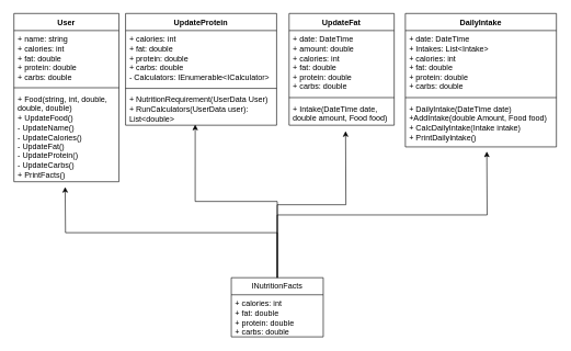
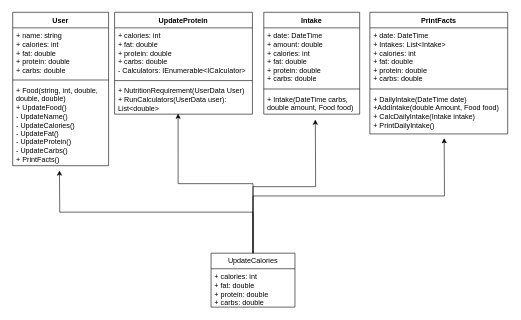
  <mxCell id="0" />
  <mxCell id="1" parent="0" />
  <mxCell id="2" value="UpdateProtein" style="swimlane;fontStyle=1;align=center;verticalAlign=top;childLayout=stackLayout;horizontal=1;startSize=26;horizontalStack=0;resizeParent=1;resizeParentMax=0;resizeLast=0;collapsible=1;marginBottom=0;whiteSpace=wrap;html=1;" parent="1" vertex="1"><mxGeometry x="190" y="20" width="230" height="170" as="geometry" /></mxCell>
  <mxCell id="3" value="+ calories: int&lt;br&gt;+ fat: double&lt;br&gt;+ protein: double&lt;br&gt;+ carbs: double&lt;br&gt;- Calculators: IEnumerable&amp;lt;ICalculator&amp;gt;&lt;br&gt;" style="text;strokeColor=none;fillColor=none;align=left;verticalAlign=top;spacingLeft=4;spacingRight=4;overflow=hidden;rotatable=0;points=[[0,0.5],[1,0.5]];portConstraint=eastwest;whiteSpace=wrap;html=1;" parent="2" vertex="1"><mxGeometry y="26" width="230" height="84" as="geometry" /></mxCell>
  <mxCell id="4" value="" style="line;strokeWidth=1;fillColor=none;align=left;verticalAlign=middle;spacingTop=-1;spacingLeft=3;spacingRight=3;rotatable=0;labelPosition=right;points=[];portConstraint=eastwest;strokeColor=inherit;" parent="2" vertex="1"><mxGeometry y="110" width="230" height="8" as="geometry" /></mxCell>
  <mxCell id="5" value="+ NutritionRequirement(UserData User)&lt;br&gt;+ RunCalculators(UserData user): List&amp;lt;double&amp;gt;" style="text;strokeColor=none;fillColor=none;align=left;verticalAlign=top;spacingLeft=4;spacingRight=4;overflow=hidden;rotatable=0;points=[[0,0.5],[1,0.5]];portConstraint=eastwest;whiteSpace=wrap;html=1;" parent="2" vertex="1"><mxGeometry y="118" width="230" height="52" as="geometry" /></mxCell>
  <mxCell id="6" style="edgeStyle=orthogonalEdgeStyle;rounded=0;orthogonalLoop=1;jettySize=auto;html=1;exitX=0.5;exitY=0;exitDx=0;exitDy=0;" edge="1" parent="1" source="10"><mxGeometry relative="1" as="geometry"><mxPoint x="98" y="284" as="targetPoint" /></mxGeometry></mxCell>
  <mxCell id="7" style="edgeStyle=orthogonalEdgeStyle;rounded=0;orthogonalLoop=1;jettySize=auto;html=1;exitX=0.5;exitY=0;exitDx=0;exitDy=0;entryX=0.461;entryY=0.981;entryDx=0;entryDy=0;entryPerimeter=0;" edge="1" parent="1" source="10" target="5"><mxGeometry relative="1" as="geometry" /></mxCell>
  <mxCell id="8" style="edgeStyle=orthogonalEdgeStyle;rounded=0;orthogonalLoop=1;jettySize=auto;html=1;exitX=0.5;exitY=0;exitDx=0;exitDy=0;" edge="1" parent="1" source="10"><mxGeometry relative="1" as="geometry"><mxPoint x="525" y="199" as="targetPoint" /></mxGeometry></mxCell>
  <mxCell id="9" style="edgeStyle=orthogonalEdgeStyle;rounded=0;orthogonalLoop=1;jettySize=auto;html=1;exitX=0.5;exitY=0;exitDx=0;exitDy=0;" edge="1" parent="1" source="10"><mxGeometry relative="1" as="geometry"><mxPoint x="740" y="230" as="targetPoint" /></mxGeometry></mxCell>
- <mxCell id="10" value="INutritionFacts" style="swimlane;fontStyle=0;childLayout=stackLayout;horizontal=1;startSize=26;fillColor=none;horizontalStack=0;resizeParent=1;resizeParentMax=0;resizeLast=0;collapsible=1;marginBottom=0;whiteSpace=wrap;html=1;" parent="1" vertex="1"><mxGeometry x="351" y="422" width="140" height="90" as="geometry" /></mxCell>
+ <mxCell id="10" value="UpdateCalories" style="swimlane;fontStyle=0;childLayout=stackLayout;horizontal=1;startSize=26;fillColor=none;horizontalStack=0;resizeParent=1;resizeParentMax=0;resizeLast=0;collapsible=1;marginBottom=0;whiteSpace=wrap;html=1;" parent="1" vertex="1"><mxGeometry x="351" y="422" width="140" height="90" as="geometry" /></mxCell>
  <mxCell id="11" value="+ calories: int&lt;br&gt;+ fat: double&lt;br&gt;+ protein: double&lt;br&gt;+ carbs: double" style="text;strokeColor=none;fillColor=none;align=left;verticalAlign=top;spacingLeft=4;spacingRight=4;overflow=hidden;rotatable=0;points=[[0,0.5],[1,0.5]];portConstraint=eastwest;whiteSpace=wrap;html=1;" parent="10" vertex="1"><mxGeometry y="26" width="140" height="64" as="geometry" /></mxCell>
  <mxCell id="12" value="User" style="swimlane;fontStyle=1;align=center;verticalAlign=top;childLayout=stackLayout;horizontal=1;startSize=26;horizontalStack=0;resizeParent=1;resizeParentMax=0;resizeLast=0;collapsible=1;marginBottom=0;whiteSpace=wrap;html=1;" vertex="1" parent="1"><mxGeometry x="20" y="20" width="160" height="256" as="geometry" /></mxCell>
  <mxCell id="13" value="+ name: string&lt;br&gt;+ calories: int&lt;br style=&quot;border-color: var(--border-color);&quot;&gt;+ fat: double&lt;br style=&quot;border-color: var(--border-color);&quot;&gt;+ protein: double&lt;br style=&quot;border-color: var(--border-color);&quot;&gt;+ carbs: double" style="text;strokeColor=none;fillColor=none;align=left;verticalAlign=top;spacingLeft=4;spacingRight=4;overflow=hidden;rotatable=0;points=[[0,0.5],[1,0.5]];portConstraint=eastwest;whiteSpace=wrap;html=1;" vertex="1" parent="12"><mxGeometry y="26" width="160" height="83" as="geometry" /></mxCell>
  <mxCell id="14" value="" style="line;strokeWidth=1;fillColor=none;align=left;verticalAlign=middle;spacingTop=-1;spacingLeft=3;spacingRight=3;rotatable=0;labelPosition=right;points=[];portConstraint=eastwest;strokeColor=inherit;" vertex="1" parent="12"><mxGeometry y="109" width="160" height="8" as="geometry" /></mxCell>
  <mxCell id="15" value="+ Food(string, int, double, double, double)&lt;br&gt;+ UpdateFood()&lt;br&gt;- UpdateName()&lt;br&gt;- UpdateCalories()&lt;br&gt;- UpdateFat()&lt;br&gt;- UpdateProtein()&lt;br&gt;- UpdateCarbs()&lt;br&gt;+ PrintFacts()" style="text;strokeColor=none;fillColor=none;align=left;verticalAlign=top;spacingLeft=4;spacingRight=4;overflow=hidden;rotatable=0;points=[[0,0.5],[1,0.5]];portConstraint=eastwest;whiteSpace=wrap;html=1;" vertex="1" parent="12"><mxGeometry y="117" width="160" height="139" as="geometry" /></mxCell>
- <mxCell id="16" value="UpdateFat" style="swimlane;fontStyle=1;align=center;verticalAlign=top;childLayout=stackLayout;horizontal=1;startSize=26;horizontalStack=0;resizeParent=1;resizeParentMax=0;resizeLast=0;collapsible=1;marginBottom=0;whiteSpace=wrap;html=1;" vertex="1" parent="1"><mxGeometry x="439" y="20" width="160" height="170" as="geometry" /></mxCell>
+ <mxCell id="16" value="Intake" style="swimlane;fontStyle=1;align=center;verticalAlign=top;childLayout=stackLayout;horizontal=1;startSize=26;horizontalStack=0;resizeParent=1;resizeParentMax=0;resizeLast=0;collapsible=1;marginBottom=0;whiteSpace=wrap;html=1;" vertex="1" parent="1"><mxGeometry x="439" y="20" width="160" height="170" as="geometry" /></mxCell>
  <mxCell id="17" value="+ date: DateTime&lt;br&gt;+ amount: double&lt;br&gt;+ calories: int&lt;br style=&quot;border-color: var(--border-color);&quot;&gt;+ fat: double&lt;br style=&quot;border-color: var(--border-color);&quot;&gt;+ protein: double&lt;br style=&quot;border-color: var(--border-color);&quot;&gt;+ carbs: double" style="text;strokeColor=none;fillColor=none;align=left;verticalAlign=top;spacingLeft=4;spacingRight=4;overflow=hidden;rotatable=0;points=[[0,0.5],[1,0.5]];portConstraint=eastwest;whiteSpace=wrap;html=1;" vertex="1" parent="16"><mxGeometry y="26" width="160" height="98" as="geometry" /></mxCell>
  <mxCell id="18" value="" style="line;strokeWidth=1;fillColor=none;align=left;verticalAlign=middle;spacingTop=-1;spacingLeft=3;spacingRight=3;rotatable=0;labelPosition=right;points=[];portConstraint=eastwest;strokeColor=inherit;" vertex="1" parent="16"><mxGeometry y="124" width="160" height="8" as="geometry" /></mxCell>
- <mxCell id="19" value="+ Intake(DateTime date, double amount, Food food)" style="text;strokeColor=none;fillColor=none;align=left;verticalAlign=top;spacingLeft=4;spacingRight=4;overflow=hidden;rotatable=0;points=[[0,0.5],[1,0.5]];portConstraint=eastwest;whiteSpace=wrap;html=1;" vertex="1" parent="16"><mxGeometry y="132" width="160" height="38" as="geometry" /></mxCell>
- <mxCell id="20" value="DailyIntake" style="swimlane;fontStyle=1;align=center;verticalAlign=top;childLayout=stackLayout;horizontal=1;startSize=26;horizontalStack=0;resizeParent=1;resizeParentMax=0;resizeLast=0;collapsible=1;marginBottom=0;whiteSpace=wrap;html=1;" vertex="1" parent="1"><mxGeometry x="616" y="20" width="230" height="203" as="geometry" /></mxCell>
+ <mxCell id="19" value="+ Intake(DateTime carbs, double amount, Food food)" style="text;strokeColor=none;fillColor=none;align=left;verticalAlign=top;spacingLeft=4;spacingRight=4;overflow=hidden;rotatable=0;points=[[0,0.5],[1,0.5]];portConstraint=eastwest;whiteSpace=wrap;html=1;" vertex="1" parent="16"><mxGeometry y="132" width="160" height="38" as="geometry" /></mxCell>
+ <mxCell id="20" value="PrintFacts" style="swimlane;fontStyle=1;align=center;verticalAlign=top;childLayout=stackLayout;horizontal=1;startSize=26;horizontalStack=0;resizeParent=1;resizeParentMax=0;resizeLast=0;collapsible=1;marginBottom=0;whiteSpace=wrap;html=1;" vertex="1" parent="1"><mxGeometry x="616" y="20" width="230" height="203" as="geometry" /></mxCell>
  <mxCell id="21" value="+ date: DateTime&lt;br&gt;+ Intakes: List&amp;lt;Intake&amp;gt;&lt;br&gt;+ calories: int&lt;br style=&quot;border-color: var(--border-color);&quot;&gt;+ fat: double&lt;br style=&quot;border-color: var(--border-color);&quot;&gt;+ protein: double&lt;br style=&quot;border-color: var(--border-color);&quot;&gt;+ carbs: double" style="text;strokeColor=none;fillColor=none;align=left;verticalAlign=top;spacingLeft=4;spacingRight=4;overflow=hidden;rotatable=0;points=[[0,0.5],[1,0.5]];portConstraint=eastwest;whiteSpace=wrap;html=1;" vertex="1" parent="20"><mxGeometry y="26" width="230" height="98" as="geometry" /></mxCell>
  <mxCell id="22" value="" style="line;strokeWidth=1;fillColor=none;align=left;verticalAlign=middle;spacingTop=-1;spacingLeft=3;spacingRight=3;rotatable=0;labelPosition=right;points=[];portConstraint=eastwest;strokeColor=inherit;" vertex="1" parent="20"><mxGeometry y="124" width="230" height="8" as="geometry" /></mxCell>
  <mxCell id="23" value="+ DailyIntake(DateTime date)&lt;br&gt;+AddIntake(double Amount, Food food)&lt;br&gt;+ CalcDailyIntake(Intake intake)&lt;br&gt;+ PrintDailyIntake()" style="text;strokeColor=none;fillColor=none;align=left;verticalAlign=top;spacingLeft=4;spacingRight=4;overflow=hidden;rotatable=0;points=[[0,0.5],[1,0.5]];portConstraint=eastwest;whiteSpace=wrap;html=1;" vertex="1" parent="20"><mxGeometry y="132" width="230" height="71" as="geometry" /></mxCell>
